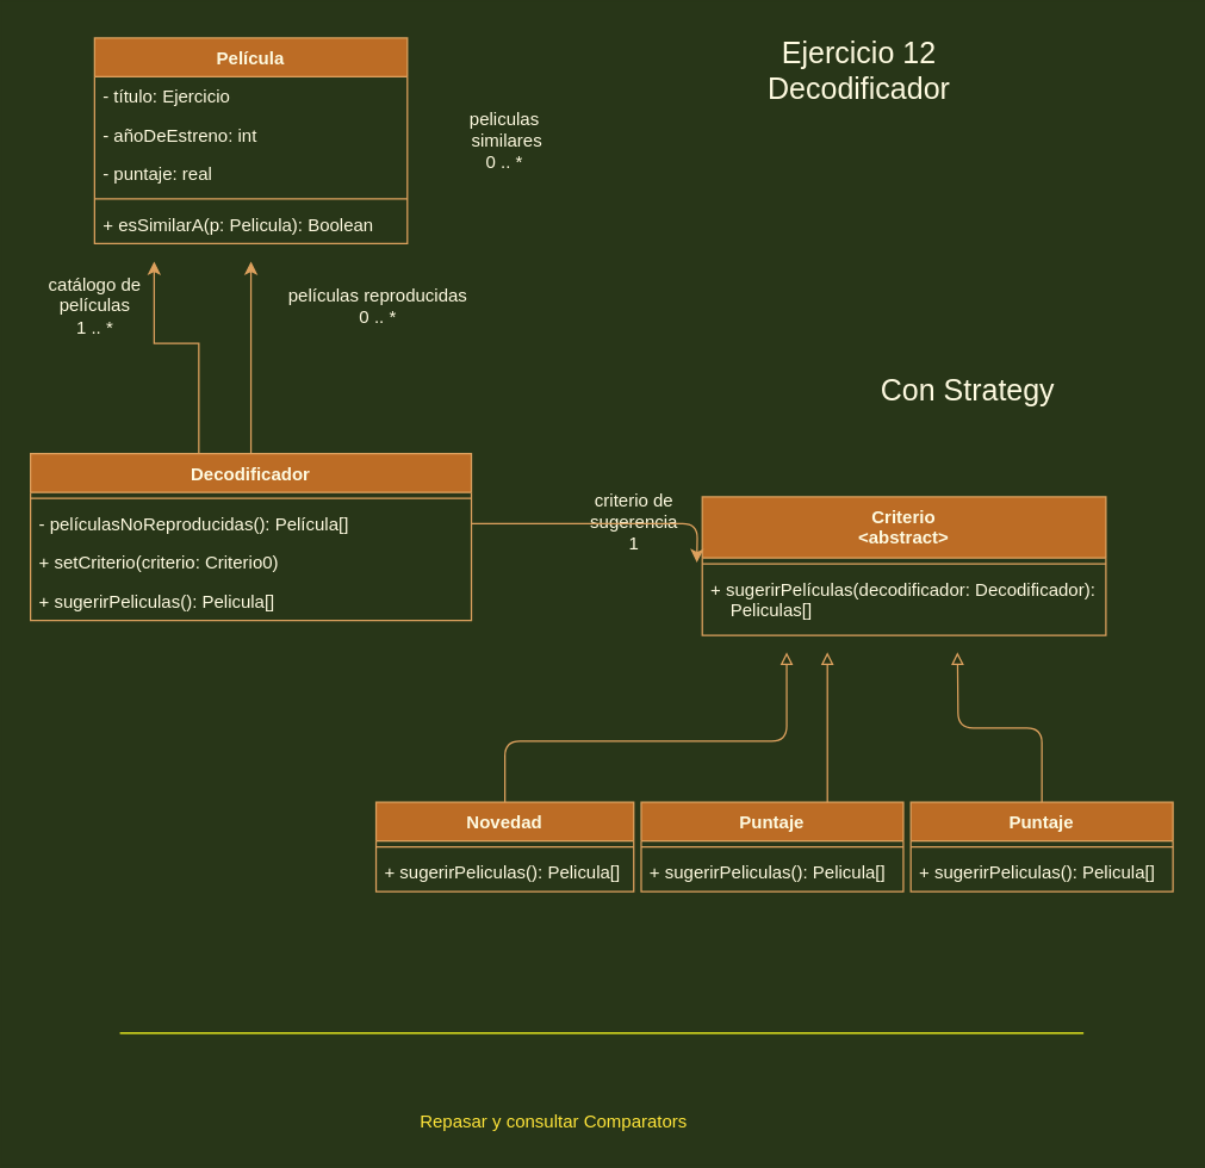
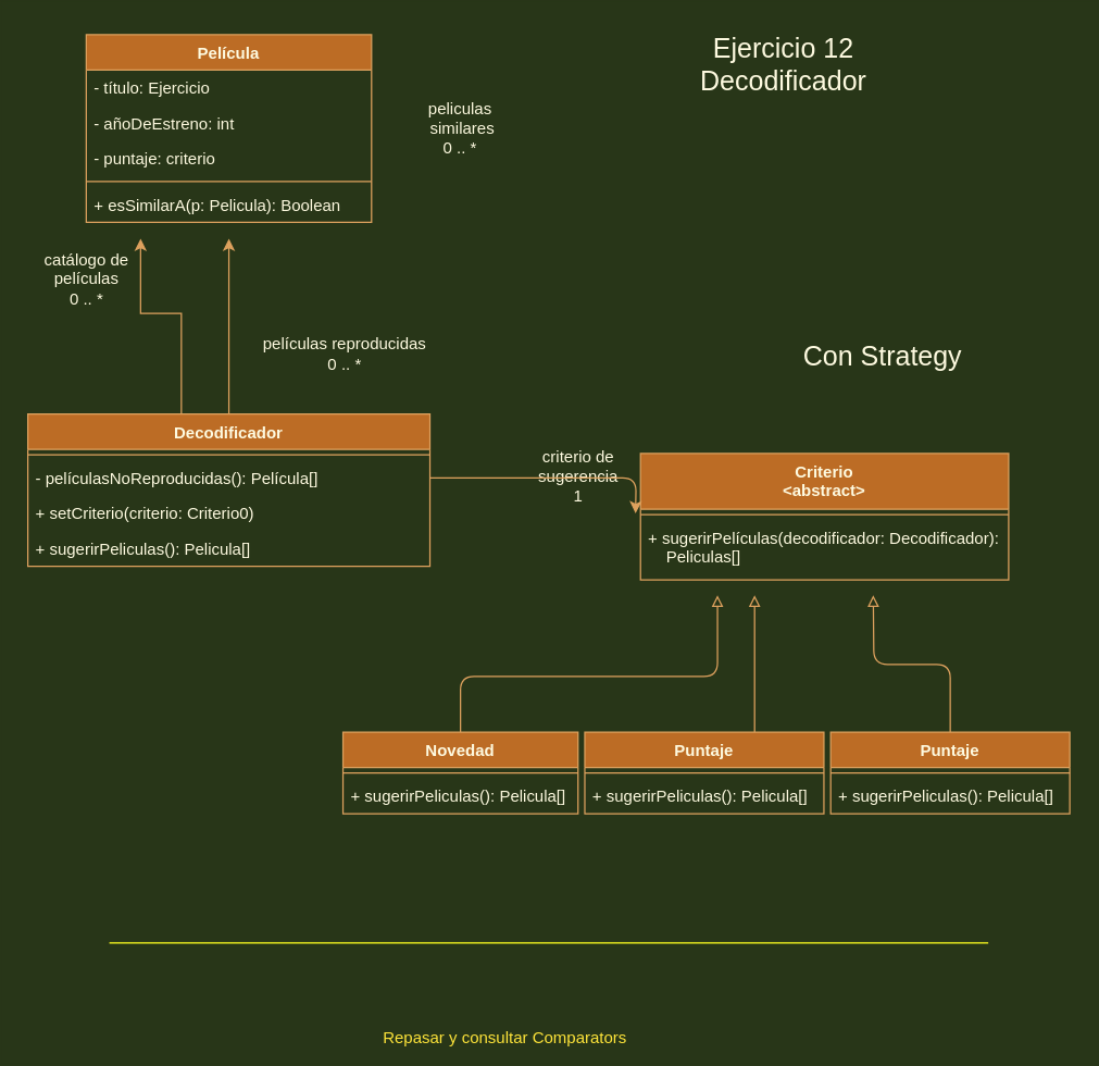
  <mxCell id="0" />
  <mxCell id="1" parent="0" />
  <mxCell id="2" value="Película" style="swimlane;fontStyle=1;align=center;verticalAlign=top;childLayout=stackLayout;horizontal=1;startSize=26;horizontalStack=0;resizeParent=1;resizeParentMax=0;resizeLast=0;collapsible=1;marginBottom=0;fillColor=#BC6C25;strokeColor=#DDA15E;fontColor=#FEFAE0;" vertex="1" parent="1"><mxGeometry x="63" y="25" width="210" height="138" as="geometry" /></mxCell>
  <mxCell id="3" value="- título: Ejercicio" style="text;strokeColor=none;fillColor=none;align=left;verticalAlign=top;spacingLeft=4;spacingRight=4;overflow=hidden;rotatable=0;points=[[0,0.5],[1,0.5]];portConstraint=eastwest;fontColor=#FEFAE0;" vertex="1" parent="2"><mxGeometry y="26" width="210" height="26" as="geometry" /></mxCell>
  <mxCell id="4" value="- añoDeEstreno: int" style="text;strokeColor=none;fillColor=none;align=left;verticalAlign=top;spacingLeft=4;spacingRight=4;overflow=hidden;rotatable=0;points=[[0,0.5],[1,0.5]];portConstraint=eastwest;fontColor=#FEFAE0;" vertex="1" parent="2"><mxGeometry y="52" width="210" height="26" as="geometry" /></mxCell>
- <mxCell id="5" value="- puntaje: real" style="text;strokeColor=none;fillColor=none;align=left;verticalAlign=top;spacingLeft=4;spacingRight=4;overflow=hidden;rotatable=0;points=[[0,0.5],[1,0.5]];portConstraint=eastwest;fontColor=#FEFAE0;" vertex="1" parent="2"><mxGeometry y="78" width="210" height="26" as="geometry" /></mxCell>
+ <mxCell id="5" value="- puntaje: criterio" style="text;strokeColor=none;fillColor=none;align=left;verticalAlign=top;spacingLeft=4;spacingRight=4;overflow=hidden;rotatable=0;points=[[0,0.5],[1,0.5]];portConstraint=eastwest;fontColor=#FEFAE0;" vertex="1" parent="2"><mxGeometry y="78" width="210" height="26" as="geometry" /></mxCell>
  <mxCell id="6" value="" style="line;strokeWidth=1;fillColor=none;align=left;verticalAlign=middle;spacingTop=-1;spacingLeft=3;spacingRight=3;rotatable=0;labelPosition=right;points=[];portConstraint=eastwest;strokeColor=#DDA15E;fontColor=#FEFAE0;labelBackgroundColor=#283618;" vertex="1" parent="2"><mxGeometry y="104" width="210" height="8" as="geometry" /></mxCell>
  <mxCell id="7" value="+ esSimilarA(p: Pelicula): Boolean" style="text;strokeColor=none;fillColor=none;align=left;verticalAlign=top;spacingLeft=4;spacingRight=4;overflow=hidden;rotatable=0;points=[[0,0.5],[1,0.5]];portConstraint=eastwest;fontColor=#FEFAE0;" vertex="1" parent="2"><mxGeometry y="112" width="210" height="26" as="geometry" /></mxCell>
  <mxCell id="8" style="edgeStyle=orthogonalEdgeStyle;rounded=0;orthogonalLoop=1;jettySize=auto;html=1;strokeColor=#DDA15E;fontColor=#FEFAE0;labelBackgroundColor=#283618;" edge="1" parent="1" source="10"><mxGeometry relative="1" as="geometry"><mxPoint x="168" y="175" as="targetPoint" /></mxGeometry></mxCell>
  <mxCell id="9" style="edgeStyle=orthogonalEdgeStyle;rounded=0;orthogonalLoop=1;jettySize=auto;html=1;strokeColor=#DDA15E;fontColor=#FEFAE0;labelBackgroundColor=#283618;" edge="1" parent="1" source="10"><mxGeometry relative="1" as="geometry"><mxPoint x="103" y="175" as="targetPoint" /><Array as="points"><mxPoint x="133" y="230" /><mxPoint x="103" y="230" /></Array></mxGeometry></mxCell>
  <mxCell id="10" value="Decodificador" style="swimlane;fontStyle=1;align=center;verticalAlign=top;childLayout=stackLayout;horizontal=1;startSize=26;horizontalStack=0;resizeParent=1;resizeParentMax=0;resizeLast=0;collapsible=1;marginBottom=0;fillColor=#BC6C25;strokeColor=#DDA15E;fontColor=#FEFAE0;" vertex="1" parent="1"><mxGeometry x="20" y="304" width="296" height="112" as="geometry" /></mxCell>
  <mxCell id="11" value="" style="line;strokeWidth=1;fillColor=none;align=left;verticalAlign=middle;spacingTop=-1;spacingLeft=3;spacingRight=3;rotatable=0;labelPosition=right;points=[];portConstraint=eastwest;strokeColor=#DDA15E;fontColor=#FEFAE0;labelBackgroundColor=#283618;" vertex="1" parent="10"><mxGeometry y="26" width="296" height="8" as="geometry" /></mxCell>
  <mxCell id="12" value="- películasNoReproducidas(): Película[]" style="text;strokeColor=none;fillColor=none;align=left;verticalAlign=top;spacingLeft=4;spacingRight=4;overflow=hidden;rotatable=0;points=[[0,0.5],[1,0.5]];portConstraint=eastwest;fontColor=#FEFAE0;" vertex="1" parent="10"><mxGeometry y="34" width="296" height="26" as="geometry" /></mxCell>
  <mxCell id="13" value="+ setCriterio(criterio: Criterio0)" style="text;strokeColor=none;fillColor=none;align=left;verticalAlign=top;spacingLeft=4;spacingRight=4;overflow=hidden;rotatable=0;points=[[0,0.5],[1,0.5]];portConstraint=eastwest;fontColor=#FEFAE0;" vertex="1" parent="10"><mxGeometry y="60" width="296" height="26" as="geometry" /></mxCell>
  <mxCell id="14" value="+ sugerirPeliculas(): Pelicula[]" style="text;strokeColor=none;fillColor=none;align=left;verticalAlign=top;spacingLeft=4;spacingRight=4;overflow=hidden;rotatable=0;points=[[0,0.5],[1,0.5]];portConstraint=eastwest;fontColor=#FEFAE0;" vertex="1" parent="10"><mxGeometry y="86" width="296" height="26" as="geometry" /></mxCell>
  <mxCell id="15" value="peliculas&lt;br&gt;&amp;nbsp;similares&lt;br&gt;0 .. *" style="text;html=1;align=center;verticalAlign=middle;resizable=0;points=[];autosize=1;strokeColor=none;fillColor=none;fontColor=#FEFAE0;" vertex="1" parent="1"><mxGeometry x="303" y="69" width="70" height="50" as="geometry" /></mxCell>
- <mxCell id="16" value="películas reproducidas&lt;br&gt;0 .. *" style="text;html=1;align=center;verticalAlign=middle;resizable=0;points=[];autosize=1;strokeColor=none;fillColor=none;fontColor=#FEFAE0;" vertex="1" parent="1"><mxGeometry x="183" y="190" width="140" height="30" as="geometry" /></mxCell>
- <mxCell id="17" value="catálogo de&lt;br&gt;películas&lt;br&gt;1 .. *" style="text;html=1;align=center;verticalAlign=middle;resizable=0;points=[];autosize=1;strokeColor=none;fillColor=none;fontColor=#FEFAE0;" vertex="1" parent="1"><mxGeometry x="23" y="180" width="80" height="50" as="geometry" /></mxCell>
+ <mxCell id="16" value="películas reproducidas&lt;br&gt;0 .. *" style="text;html=1;align=center;verticalAlign=middle;resizable=0;points=[];autosize=1;strokeColor=none;fillColor=none;fontColor=#FEFAE0;" vertex="1" parent="1"><mxGeometry x="183" y="245" width="140" height="30" as="geometry" /></mxCell>
+ <mxCell id="17" value="catálogo de&lt;br&gt;películas&lt;br&gt;0 .. *" style="text;html=1;align=center;verticalAlign=middle;resizable=0;points=[];autosize=1;strokeColor=none;fillColor=none;fontColor=#FEFAE0;" vertex="1" parent="1"><mxGeometry x="23" y="180" width="80" height="50" as="geometry" /></mxCell>
  <mxCell id="18" value="Ejercicio 12&lt;br style=&quot;font-size: 20px;&quot;&gt;Decodificador" style="text;html=1;align=center;verticalAlign=middle;resizable=0;points=[];autosize=1;strokeColor=none;fillColor=none;fontColor=#FEFAE0;fontSize=20;" vertex="1" parent="1"><mxGeometry x="510" y="20" width="132" height="52" as="geometry" /></mxCell>
  <mxCell id="19" value="&lt;font style=&quot;font-size: 20px;&quot;&gt;Con Strategy&lt;/font&gt;" style="text;html=1;align=center;verticalAlign=middle;resizable=0;points=[];autosize=1;strokeColor=none;fillColor=none;fontColor=#FEFAE0;" vertex="1" parent="1"><mxGeometry x="585" y="250" width="127" height="21" as="geometry" /></mxCell>
  <mxCell id="20" value="Criterio&#10;&lt;abstract&gt;" style="swimlane;fontStyle=1;align=center;verticalAlign=top;childLayout=stackLayout;horizontal=1;startSize=41;horizontalStack=0;resizeParent=1;resizeParentMax=0;resizeLast=0;collapsible=1;marginBottom=0;rounded=0;sketch=0;fontColor=#FEFAE0;strokeColor=#DDA15E;fillColor=#BC6C25;" vertex="1" parent="1"><mxGeometry x="471" y="333" width="271" height="93" as="geometry" /></mxCell>
  <mxCell id="21" value="" style="line;strokeWidth=1;fillColor=none;align=left;verticalAlign=middle;spacingTop=-1;spacingLeft=3;spacingRight=3;rotatable=0;labelPosition=right;points=[];portConstraint=eastwest;rounded=0;sketch=0;fontColor=#FEFAE0;strokeColor=#DDA15E;labelBackgroundColor=#283618;" vertex="1" parent="20"><mxGeometry y="41" width="271" height="8" as="geometry" /></mxCell>
  <mxCell id="22" value="+ sugerirPelículas(decodificador: Decodificador):&#10;    Peliculas[]" style="text;strokeColor=none;fillColor=none;align=left;verticalAlign=top;spacingLeft=4;spacingRight=4;overflow=hidden;rotatable=0;points=[[0,0.5],[1,0.5]];portConstraint=eastwest;rounded=0;sketch=0;fontColor=#FEFAE0;" vertex="1" parent="20"><mxGeometry y="49" width="271" height="44" as="geometry" /></mxCell>
  <mxCell id="23" value="criterio de &lt;br&gt;sugerencia&lt;br&gt;1" style="text;html=1;align=center;verticalAlign=middle;resizable=0;points=[];autosize=1;strokeColor=none;fillColor=none;fontColor=#FEFAE0;" vertex="1" parent="1"><mxGeometry x="390" y="327" width="69" height="46" as="geometry" /></mxCell>
  <mxCell id="24" style="edgeStyle=orthogonalEdgeStyle;curved=0;rounded=1;sketch=0;orthogonalLoop=1;jettySize=auto;html=1;fontColor=#FEFAE0;strokeColor=#DDA15E;fillColor=#BC6C25;labelBackgroundColor=#283618;" edge="1" parent="1" source="12"><mxGeometry relative="1" as="geometry"><mxPoint x="467.333" y="377" as="targetPoint" /></mxGeometry></mxCell>
  <mxCell id="25" value="" style="line;strokeWidth=1;fillColor=none;align=left;verticalAlign=middle;spacingTop=-1;spacingLeft=3;spacingRight=3;rotatable=0;labelPosition=right;points=[];portConstraint=eastwest;rounded=0;sketch=0;fontColor=#FEE43A;labelBorderColor=none;labelBackgroundColor=default;strokeColor=#FFFF1F;" vertex="1" parent="1"><mxGeometry x="80" y="689" width="647" height="8" as="geometry" /></mxCell>
  <mxCell id="26" style="edgeStyle=orthogonalEdgeStyle;rounded=1;sketch=0;orthogonalLoop=1;jettySize=auto;html=1;fontColor=#FEE43A;endArrow=block;endFill=0;strokeColor=#DDA15E;fillColor=#BC6C25;" edge="1" parent="1" source="27"><mxGeometry relative="1" as="geometry"><mxPoint x="527.667" y="437.333" as="targetPoint" /><Array as="points"><mxPoint x="338" y="497" /><mxPoint x="528" y="497" /></Array></mxGeometry></mxCell>
  <mxCell id="27" value="Novedad" style="swimlane;fontStyle=1;align=center;verticalAlign=top;childLayout=stackLayout;horizontal=1;startSize=26;horizontalStack=0;resizeParent=1;resizeParentMax=0;resizeLast=0;collapsible=1;marginBottom=0;fillColor=#BC6C25;strokeColor=#DDA15E;fontColor=#FEFAE0;" vertex="1" parent="1"><mxGeometry x="252" y="538" width="173" height="60" as="geometry" /></mxCell>
  <mxCell id="28" value="" style="line;strokeWidth=1;fillColor=none;align=left;verticalAlign=middle;spacingTop=-1;spacingLeft=3;spacingRight=3;rotatable=0;labelPosition=right;points=[];portConstraint=eastwest;strokeColor=#DDA15E;fontColor=#FEFAE0;labelBackgroundColor=#283618;" vertex="1" parent="27"><mxGeometry y="26" width="173" height="8" as="geometry" /></mxCell>
  <mxCell id="29" value="+ sugerirPeliculas(): Pelicula[]" style="text;strokeColor=none;fillColor=none;align=left;verticalAlign=top;spacingLeft=4;spacingRight=4;overflow=hidden;rotatable=0;points=[[0,0.5],[1,0.5]];portConstraint=eastwest;fontColor=#FEFAE0;" vertex="1" parent="27"><mxGeometry y="34" width="173" height="26" as="geometry" /></mxCell>
  <mxCell id="30" style="edgeStyle=orthogonalEdgeStyle;rounded=1;sketch=0;orthogonalLoop=1;jettySize=auto;html=1;fontColor=#FEE43A;endArrow=block;endFill=0;strokeColor=#DDA15E;fillColor=#BC6C25;" edge="1" parent="1"><mxGeometry relative="1" as="geometry"><mxPoint x="555" y="437.333" as="targetPoint" /><mxPoint x="555" y="543" as="sourcePoint" /></mxGeometry></mxCell>
  <mxCell id="31" value="Puntaje" style="swimlane;fontStyle=1;align=center;verticalAlign=top;childLayout=stackLayout;horizontal=1;startSize=26;horizontalStack=0;resizeParent=1;resizeParentMax=0;resizeLast=0;collapsible=1;marginBottom=0;fillColor=#BC6C25;strokeColor=#DDA15E;fontColor=#FEFAE0;" vertex="1" parent="1"><mxGeometry x="430" y="538" width="176" height="60" as="geometry" /></mxCell>
  <mxCell id="32" value="" style="line;strokeWidth=1;fillColor=none;align=left;verticalAlign=middle;spacingTop=-1;spacingLeft=3;spacingRight=3;rotatable=0;labelPosition=right;points=[];portConstraint=eastwest;strokeColor=#DDA15E;fontColor=#FEFAE0;labelBackgroundColor=#283618;" vertex="1" parent="31"><mxGeometry y="26" width="176" height="8" as="geometry" /></mxCell>
  <mxCell id="33" value="+ sugerirPeliculas(): Pelicula[]" style="text;strokeColor=none;fillColor=none;align=left;verticalAlign=top;spacingLeft=4;spacingRight=4;overflow=hidden;rotatable=0;points=[[0,0.5],[1,0.5]];portConstraint=eastwest;fontColor=#FEFAE0;" vertex="1" parent="31"><mxGeometry y="34" width="176" height="26" as="geometry" /></mxCell>
  <mxCell id="34" style="edgeStyle=orthogonalEdgeStyle;rounded=1;sketch=0;orthogonalLoop=1;jettySize=auto;html=1;fontColor=#FEE43A;endArrow=block;endFill=0;strokeColor=#DDA15E;fillColor=#BC6C25;" edge="1" parent="1" source="35"><mxGeometry relative="1" as="geometry"><mxPoint x="642.333" y="437.333" as="targetPoint" /></mxGeometry></mxCell>
  <mxCell id="35" value="Puntaje" style="swimlane;fontStyle=1;align=center;verticalAlign=top;childLayout=stackLayout;horizontal=1;startSize=26;horizontalStack=0;resizeParent=1;resizeParentMax=0;resizeLast=0;collapsible=1;marginBottom=0;fillColor=#BC6C25;strokeColor=#DDA15E;fontColor=#FEFAE0;" vertex="1" parent="1"><mxGeometry x="611" y="538" width="176" height="60" as="geometry" /></mxCell>
  <mxCell id="36" value="" style="line;strokeWidth=1;fillColor=none;align=left;verticalAlign=middle;spacingTop=-1;spacingLeft=3;spacingRight=3;rotatable=0;labelPosition=right;points=[];portConstraint=eastwest;strokeColor=#DDA15E;fontColor=#FEFAE0;labelBackgroundColor=#283618;" vertex="1" parent="35"><mxGeometry y="26" width="176" height="8" as="geometry" /></mxCell>
  <mxCell id="37" value="+ sugerirPeliculas(): Pelicula[]" style="text;strokeColor=none;fillColor=none;align=left;verticalAlign=top;spacingLeft=4;spacingRight=4;overflow=hidden;rotatable=0;points=[[0,0.5],[1,0.5]];portConstraint=eastwest;fontColor=#FEFAE0;" vertex="1" parent="35"><mxGeometry y="34" width="176" height="26" as="geometry" /></mxCell>
- <mxCell id="38" value="Repasar y consultar Comparators" style="text;html=1;align=center;verticalAlign=middle;resizable=0;points=[];autosize=1;strokeColor=none;fillColor=none;fontColor=#FEE43A;" vertex="1" parent="1"><mxGeometry x="276" y="744" width="189" height="18" as="geometry" /></mxCell>
+ <mxCell id="38" value="Repasar y consultar Comparators" style="text;html=1;align=center;verticalAlign=middle;resizable=0;points=[];autosize=1;strokeColor=none;fillColor=none;fontColor=#FEE43A;" vertex="1" parent="1"><mxGeometry x="276" y="754" width="189" height="18" as="geometry" /></mxCell>
